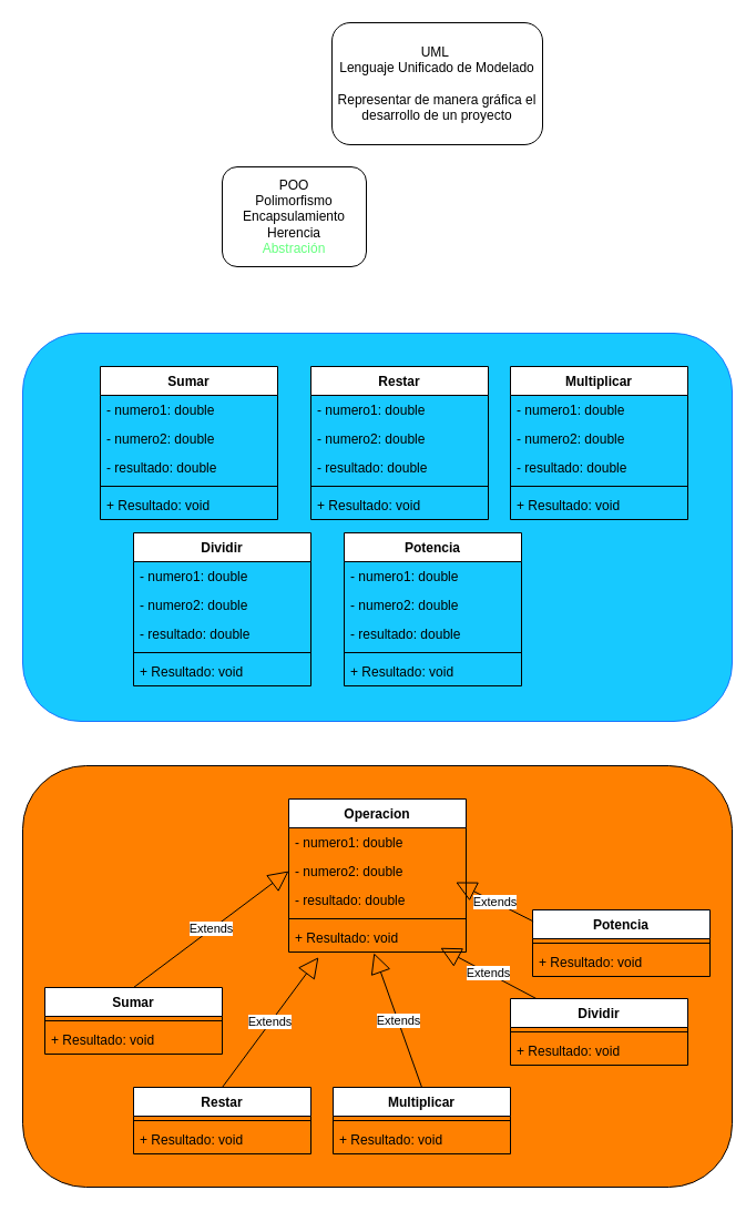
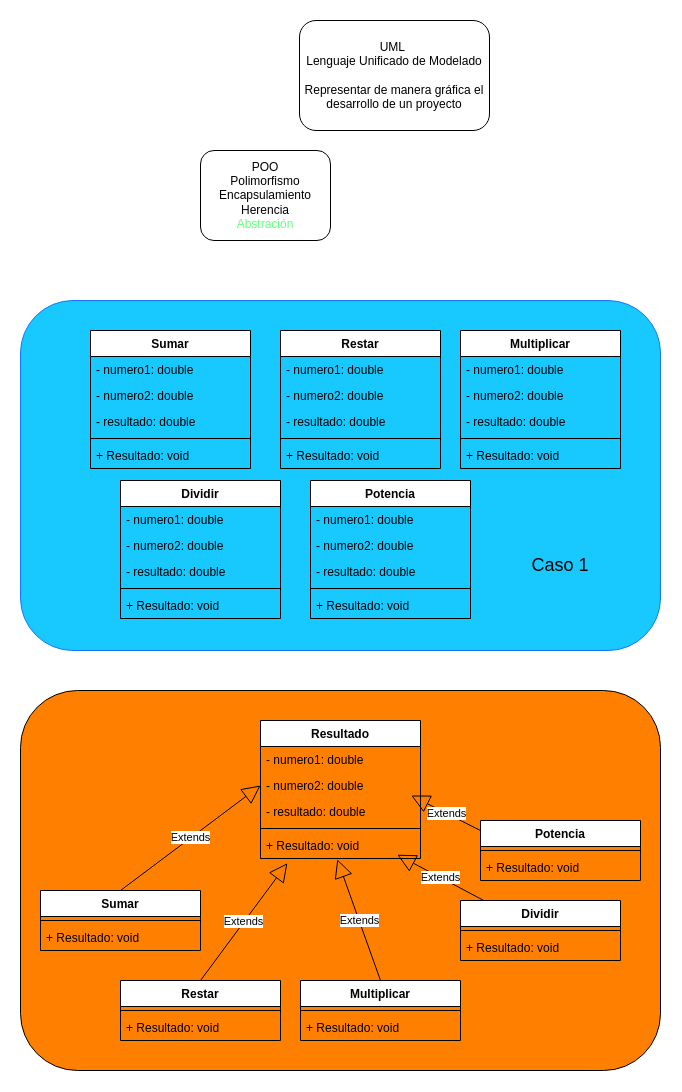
  <mxCell id="0" />
  <mxCell id="1" parent="0" />
  <mxCell id="2" value="" style="rounded=1;whiteSpace=wrap;html=1;fillColor=#FF8000;" vertex="1" parent="1"><mxGeometry x="20" y="690" width="640" height="380" as="geometry" /></mxCell>
  <mxCell id="3" value="" style="rounded=1;whiteSpace=wrap;html=1;strokeColor=#1975FF;fillColor=#17C9FF;" vertex="1" parent="1"><mxGeometry x="20" y="300" width="640" height="350" as="geometry" /></mxCell>
  <mxCell id="4" value="UML&amp;nbsp;&lt;br&gt;Lenguaje Unificado de Modelado&lt;br&gt;&lt;br&gt;Representar de manera gráfica el desarrollo de un proyecto" style="rounded=1;whiteSpace=wrap;html=1;" vertex="1" parent="1"><mxGeometry x="299" y="20" width="190" height="110" as="geometry" /></mxCell>
  <mxCell id="5" value="POO&lt;br&gt;Polimorfismo&lt;br&gt;Encapsulamiento&lt;br&gt;Herencia&lt;br&gt;&lt;font color=&quot;#63ff7d&quot;&gt;Abstración&lt;/font&gt;" style="rounded=1;whiteSpace=wrap;html=1;" vertex="1" parent="1"><mxGeometry x="200" y="150" width="130" height="90" as="geometry" /></mxCell>
  <mxCell id="6" value="Sumar" style="swimlane;fontStyle=1;align=center;verticalAlign=top;childLayout=stackLayout;horizontal=1;startSize=26;horizontalStack=0;resizeParent=1;resizeParentMax=0;resizeLast=0;collapsible=1;marginBottom=0;whiteSpace=wrap;html=1;" vertex="1" parent="1"><mxGeometry x="90" y="330" width="160" height="138" as="geometry" /></mxCell>
  <mxCell id="7" value="- numero1: double" style="text;strokeColor=none;fillColor=none;align=left;verticalAlign=top;spacingLeft=4;spacingRight=4;overflow=hidden;rotatable=0;points=[[0,0.5],[1,0.5]];portConstraint=eastwest;whiteSpace=wrap;html=1;" vertex="1" parent="6"><mxGeometry y="26" width="160" height="26" as="geometry" /></mxCell>
  <mxCell id="8" value="- numero2: double" style="text;strokeColor=none;fillColor=none;align=left;verticalAlign=top;spacingLeft=4;spacingRight=4;overflow=hidden;rotatable=0;points=[[0,0.5],[1,0.5]];portConstraint=eastwest;whiteSpace=wrap;html=1;" vertex="1" parent="6"><mxGeometry y="52" width="160" height="26" as="geometry" /></mxCell>
  <mxCell id="9" value="- resultado: double" style="text;strokeColor=none;fillColor=none;align=left;verticalAlign=top;spacingLeft=4;spacingRight=4;overflow=hidden;rotatable=0;points=[[0,0.5],[1,0.5]];portConstraint=eastwest;whiteSpace=wrap;html=1;" vertex="1" parent="6"><mxGeometry y="78" width="160" height="26" as="geometry" /></mxCell>
  <mxCell id="10" value="" style="line;strokeWidth=1;fillColor=none;align=left;verticalAlign=middle;spacingTop=-1;spacingLeft=3;spacingRight=3;rotatable=0;labelPosition=right;points=[];portConstraint=eastwest;strokeColor=inherit;" vertex="1" parent="6"><mxGeometry y="104" width="160" height="8" as="geometry" /></mxCell>
  <mxCell id="11" value="+ Resultado: void" style="text;strokeColor=none;fillColor=none;align=left;verticalAlign=top;spacingLeft=4;spacingRight=4;overflow=hidden;rotatable=0;points=[[0,0.5],[1,0.5]];portConstraint=eastwest;whiteSpace=wrap;html=1;" vertex="1" parent="6"><mxGeometry y="112" width="160" height="26" as="geometry" /></mxCell>
  <mxCell id="12" value="Restar" style="swimlane;fontStyle=1;align=center;verticalAlign=top;childLayout=stackLayout;horizontal=1;startSize=26;horizontalStack=0;resizeParent=1;resizeParentMax=0;resizeLast=0;collapsible=1;marginBottom=0;whiteSpace=wrap;html=1;" vertex="1" parent="1"><mxGeometry x="280" y="330" width="160" height="138" as="geometry" /></mxCell>
  <mxCell id="13" value="- numero1: double" style="text;strokeColor=none;fillColor=none;align=left;verticalAlign=top;spacingLeft=4;spacingRight=4;overflow=hidden;rotatable=0;points=[[0,0.5],[1,0.5]];portConstraint=eastwest;whiteSpace=wrap;html=1;" vertex="1" parent="12"><mxGeometry y="26" width="160" height="26" as="geometry" /></mxCell>
  <mxCell id="14" value="- numero2: double" style="text;strokeColor=none;fillColor=none;align=left;verticalAlign=top;spacingLeft=4;spacingRight=4;overflow=hidden;rotatable=0;points=[[0,0.5],[1,0.5]];portConstraint=eastwest;whiteSpace=wrap;html=1;" vertex="1" parent="12"><mxGeometry y="52" width="160" height="26" as="geometry" /></mxCell>
  <mxCell id="15" value="- resultado: double" style="text;strokeColor=none;fillColor=none;align=left;verticalAlign=top;spacingLeft=4;spacingRight=4;overflow=hidden;rotatable=0;points=[[0,0.5],[1,0.5]];portConstraint=eastwest;whiteSpace=wrap;html=1;" vertex="1" parent="12"><mxGeometry y="78" width="160" height="26" as="geometry" /></mxCell>
  <mxCell id="16" value="" style="line;strokeWidth=1;fillColor=none;align=left;verticalAlign=middle;spacingTop=-1;spacingLeft=3;spacingRight=3;rotatable=0;labelPosition=right;points=[];portConstraint=eastwest;strokeColor=inherit;" vertex="1" parent="12"><mxGeometry y="104" width="160" height="8" as="geometry" /></mxCell>
  <mxCell id="17" value="+ Resultado: void" style="text;strokeColor=none;fillColor=none;align=left;verticalAlign=top;spacingLeft=4;spacingRight=4;overflow=hidden;rotatable=0;points=[[0,0.5],[1,0.5]];portConstraint=eastwest;whiteSpace=wrap;html=1;" vertex="1" parent="12"><mxGeometry y="112" width="160" height="26" as="geometry" /></mxCell>
  <mxCell id="18" value="Multiplicar" style="swimlane;fontStyle=1;align=center;verticalAlign=top;childLayout=stackLayout;horizontal=1;startSize=26;horizontalStack=0;resizeParent=1;resizeParentMax=0;resizeLast=0;collapsible=1;marginBottom=0;whiteSpace=wrap;html=1;" vertex="1" parent="1"><mxGeometry x="460" y="330" width="160" height="138" as="geometry" /></mxCell>
  <mxCell id="19" value="- numero1: double" style="text;strokeColor=none;fillColor=none;align=left;verticalAlign=top;spacingLeft=4;spacingRight=4;overflow=hidden;rotatable=0;points=[[0,0.5],[1,0.5]];portConstraint=eastwest;whiteSpace=wrap;html=1;" vertex="1" parent="18"><mxGeometry y="26" width="160" height="26" as="geometry" /></mxCell>
  <mxCell id="20" value="- numero2: double" style="text;strokeColor=none;fillColor=none;align=left;verticalAlign=top;spacingLeft=4;spacingRight=4;overflow=hidden;rotatable=0;points=[[0,0.5],[1,0.5]];portConstraint=eastwest;whiteSpace=wrap;html=1;" vertex="1" parent="18"><mxGeometry y="52" width="160" height="26" as="geometry" /></mxCell>
  <mxCell id="21" value="- resultado: double" style="text;strokeColor=none;fillColor=none;align=left;verticalAlign=top;spacingLeft=4;spacingRight=4;overflow=hidden;rotatable=0;points=[[0,0.5],[1,0.5]];portConstraint=eastwest;whiteSpace=wrap;html=1;" vertex="1" parent="18"><mxGeometry y="78" width="160" height="26" as="geometry" /></mxCell>
  <mxCell id="22" value="" style="line;strokeWidth=1;fillColor=none;align=left;verticalAlign=middle;spacingTop=-1;spacingLeft=3;spacingRight=3;rotatable=0;labelPosition=right;points=[];portConstraint=eastwest;strokeColor=inherit;" vertex="1" parent="18"><mxGeometry y="104" width="160" height="8" as="geometry" /></mxCell>
  <mxCell id="23" value="+ Resultado: void" style="text;strokeColor=none;fillColor=none;align=left;verticalAlign=top;spacingLeft=4;spacingRight=4;overflow=hidden;rotatable=0;points=[[0,0.5],[1,0.5]];portConstraint=eastwest;whiteSpace=wrap;html=1;" vertex="1" parent="18"><mxGeometry y="112" width="160" height="26" as="geometry" /></mxCell>
  <mxCell id="24" value="Dividir" style="swimlane;fontStyle=1;align=center;verticalAlign=top;childLayout=stackLayout;horizontal=1;startSize=26;horizontalStack=0;resizeParent=1;resizeParentMax=0;resizeLast=0;collapsible=1;marginBottom=0;whiteSpace=wrap;html=1;" vertex="1" parent="1"><mxGeometry x="120" y="480" width="160" height="138" as="geometry" /></mxCell>
  <mxCell id="25" value="- numero1: double" style="text;strokeColor=none;fillColor=none;align=left;verticalAlign=top;spacingLeft=4;spacingRight=4;overflow=hidden;rotatable=0;points=[[0,0.5],[1,0.5]];portConstraint=eastwest;whiteSpace=wrap;html=1;" vertex="1" parent="24"><mxGeometry y="26" width="160" height="26" as="geometry" /></mxCell>
  <mxCell id="26" value="- numero2: double" style="text;strokeColor=none;fillColor=none;align=left;verticalAlign=top;spacingLeft=4;spacingRight=4;overflow=hidden;rotatable=0;points=[[0,0.5],[1,0.5]];portConstraint=eastwest;whiteSpace=wrap;html=1;" vertex="1" parent="24"><mxGeometry y="52" width="160" height="26" as="geometry" /></mxCell>
  <mxCell id="27" value="- resultado: double" style="text;strokeColor=none;fillColor=none;align=left;verticalAlign=top;spacingLeft=4;spacingRight=4;overflow=hidden;rotatable=0;points=[[0,0.5],[1,0.5]];portConstraint=eastwest;whiteSpace=wrap;html=1;" vertex="1" parent="24"><mxGeometry y="78" width="160" height="26" as="geometry" /></mxCell>
  <mxCell id="28" value="" style="line;strokeWidth=1;fillColor=none;align=left;verticalAlign=middle;spacingTop=-1;spacingLeft=3;spacingRight=3;rotatable=0;labelPosition=right;points=[];portConstraint=eastwest;strokeColor=inherit;" vertex="1" parent="24"><mxGeometry y="104" width="160" height="8" as="geometry" /></mxCell>
  <mxCell id="29" value="+ Resultado: void" style="text;strokeColor=none;fillColor=none;align=left;verticalAlign=top;spacingLeft=4;spacingRight=4;overflow=hidden;rotatable=0;points=[[0,0.5],[1,0.5]];portConstraint=eastwest;whiteSpace=wrap;html=1;" vertex="1" parent="24"><mxGeometry y="112" width="160" height="26" as="geometry" /></mxCell>
  <mxCell id="30" value="Potencia" style="swimlane;fontStyle=1;align=center;verticalAlign=top;childLayout=stackLayout;horizontal=1;startSize=26;horizontalStack=0;resizeParent=1;resizeParentMax=0;resizeLast=0;collapsible=1;marginBottom=0;whiteSpace=wrap;html=1;" vertex="1" parent="1"><mxGeometry x="310" y="480" width="160" height="138" as="geometry" /></mxCell>
  <mxCell id="31" value="- numero1: double" style="text;strokeColor=none;fillColor=none;align=left;verticalAlign=top;spacingLeft=4;spacingRight=4;overflow=hidden;rotatable=0;points=[[0,0.5],[1,0.5]];portConstraint=eastwest;whiteSpace=wrap;html=1;" vertex="1" parent="30"><mxGeometry y="26" width="160" height="26" as="geometry" /></mxCell>
  <mxCell id="32" value="- numero2: double" style="text;strokeColor=none;fillColor=none;align=left;verticalAlign=top;spacingLeft=4;spacingRight=4;overflow=hidden;rotatable=0;points=[[0,0.5],[1,0.5]];portConstraint=eastwest;whiteSpace=wrap;html=1;" vertex="1" parent="30"><mxGeometry y="52" width="160" height="26" as="geometry" /></mxCell>
  <mxCell id="33" value="- resultado: double" style="text;strokeColor=none;fillColor=none;align=left;verticalAlign=top;spacingLeft=4;spacingRight=4;overflow=hidden;rotatable=0;points=[[0,0.5],[1,0.5]];portConstraint=eastwest;whiteSpace=wrap;html=1;" vertex="1" parent="30"><mxGeometry y="78" width="160" height="26" as="geometry" /></mxCell>
  <mxCell id="34" value="" style="line;strokeWidth=1;fillColor=none;align=left;verticalAlign=middle;spacingTop=-1;spacingLeft=3;spacingRight=3;rotatable=0;labelPosition=right;points=[];portConstraint=eastwest;strokeColor=inherit;" vertex="1" parent="30"><mxGeometry y="104" width="160" height="8" as="geometry" /></mxCell>
  <mxCell id="35" value="+ Resultado: void" style="text;strokeColor=none;fillColor=none;align=left;verticalAlign=top;spacingLeft=4;spacingRight=4;overflow=hidden;rotatable=0;points=[[0,0.5],[1,0.5]];portConstraint=eastwest;whiteSpace=wrap;html=1;" vertex="1" parent="30"><mxGeometry y="112" width="160" height="26" as="geometry" /></mxCell>
- <mxCell id="37" value="Operacion" style="swimlane;fontStyle=1;align=center;verticalAlign=top;childLayout=stackLayout;horizontal=1;startSize=26;horizontalStack=0;resizeParent=1;resizeParentMax=0;resizeLast=0;collapsible=1;marginBottom=0;whiteSpace=wrap;html=1;" vertex="1" parent="1"><mxGeometry x="260" y="720" width="160" height="138" as="geometry" /></mxCell>
+ <mxCell id="36" value="&lt;font style=&quot;font-size: 18px;&quot;&gt;Caso 1&lt;/font&gt;" style="text;html=1;strokeColor=none;fillColor=none;align=center;verticalAlign=middle;whiteSpace=wrap;rounded=0;" vertex="1" parent="1"><mxGeometry x="530" y="550" width="60" height="30" as="geometry" /></mxCell>
+ <mxCell id="37" value="Resultado" style="swimlane;fontStyle=1;align=center;verticalAlign=top;childLayout=stackLayout;horizontal=1;startSize=26;horizontalStack=0;resizeParent=1;resizeParentMax=0;resizeLast=0;collapsible=1;marginBottom=0;whiteSpace=wrap;html=1;" vertex="1" parent="1"><mxGeometry x="260" y="720" width="160" height="138" as="geometry" /></mxCell>
  <mxCell id="38" value="- numero1: double" style="text;strokeColor=none;fillColor=none;align=left;verticalAlign=top;spacingLeft=4;spacingRight=4;overflow=hidden;rotatable=0;points=[[0,0.5],[1,0.5]];portConstraint=eastwest;whiteSpace=wrap;html=1;" vertex="1" parent="37"><mxGeometry y="26" width="160" height="26" as="geometry" /></mxCell>
  <mxCell id="39" value="- numero2: double" style="text;strokeColor=none;fillColor=none;align=left;verticalAlign=top;spacingLeft=4;spacingRight=4;overflow=hidden;rotatable=0;points=[[0,0.5],[1,0.5]];portConstraint=eastwest;whiteSpace=wrap;html=1;" vertex="1" parent="37"><mxGeometry y="52" width="160" height="26" as="geometry" /></mxCell>
  <mxCell id="40" value="- resultado: double" style="text;strokeColor=none;fillColor=none;align=left;verticalAlign=top;spacingLeft=4;spacingRight=4;overflow=hidden;rotatable=0;points=[[0,0.5],[1,0.5]];portConstraint=eastwest;whiteSpace=wrap;html=1;" vertex="1" parent="37"><mxGeometry y="78" width="160" height="26" as="geometry" /></mxCell>
  <mxCell id="41" value="" style="line;strokeWidth=1;fillColor=none;align=left;verticalAlign=middle;spacingTop=-1;spacingLeft=3;spacingRight=3;rotatable=0;labelPosition=right;points=[];portConstraint=eastwest;strokeColor=inherit;" vertex="1" parent="37"><mxGeometry y="104" width="160" height="8" as="geometry" /></mxCell>
  <mxCell id="42" value="+ Resultado: void" style="text;strokeColor=none;fillColor=none;align=left;verticalAlign=top;spacingLeft=4;spacingRight=4;overflow=hidden;rotatable=0;points=[[0,0.5],[1,0.5]];portConstraint=eastwest;whiteSpace=wrap;html=1;" vertex="1" parent="37"><mxGeometry y="112" width="160" height="26" as="geometry" /></mxCell>
  <mxCell id="43" value="Sumar" style="swimlane;fontStyle=1;align=center;verticalAlign=top;childLayout=stackLayout;horizontal=1;startSize=26;horizontalStack=0;resizeParent=1;resizeParentMax=0;resizeLast=0;collapsible=1;marginBottom=0;whiteSpace=wrap;html=1;" vertex="1" parent="1"><mxGeometry x="40" y="890" width="160" height="60" as="geometry" /></mxCell>
  <mxCell id="44" value="" style="line;strokeWidth=1;fillColor=none;align=left;verticalAlign=middle;spacingTop=-1;spacingLeft=3;spacingRight=3;rotatable=0;labelPosition=right;points=[];portConstraint=eastwest;strokeColor=inherit;" vertex="1" parent="43"><mxGeometry y="26" width="160" height="8" as="geometry" /></mxCell>
  <mxCell id="45" value="+ Resultado: void" style="text;strokeColor=none;fillColor=none;align=left;verticalAlign=top;spacingLeft=4;spacingRight=4;overflow=hidden;rotatable=0;points=[[0,0.5],[1,0.5]];portConstraint=eastwest;whiteSpace=wrap;html=1;" vertex="1" parent="43"><mxGeometry y="34" width="160" height="26" as="geometry" /></mxCell>
  <mxCell id="46" value="Extends" style="endArrow=block;endSize=16;endFill=0;html=1;rounded=0;entryX=0;entryY=0.5;entryDx=0;entryDy=0;exitX=0.5;exitY=0;exitDx=0;exitDy=0;" edge="1" parent="1" source="43" target="39"><mxGeometry width="160" relative="1" as="geometry"><mxPoint x="260" y="860" as="sourcePoint" /><mxPoint x="420" y="860" as="targetPoint" /></mxGeometry></mxCell>
  <mxCell id="47" value="Restar" style="swimlane;fontStyle=1;align=center;verticalAlign=top;childLayout=stackLayout;horizontal=1;startSize=26;horizontalStack=0;resizeParent=1;resizeParentMax=0;resizeLast=0;collapsible=1;marginBottom=0;whiteSpace=wrap;html=1;" vertex="1" parent="1"><mxGeometry x="120" y="980" width="160" height="60" as="geometry" /></mxCell>
  <mxCell id="48" value="" style="line;strokeWidth=1;fillColor=none;align=left;verticalAlign=middle;spacingTop=-1;spacingLeft=3;spacingRight=3;rotatable=0;labelPosition=right;points=[];portConstraint=eastwest;strokeColor=inherit;" vertex="1" parent="47"><mxGeometry y="26" width="160" height="8" as="geometry" /></mxCell>
  <mxCell id="49" value="+ Resultado: void" style="text;strokeColor=none;fillColor=none;align=left;verticalAlign=top;spacingLeft=4;spacingRight=4;overflow=hidden;rotatable=0;points=[[0,0.5],[1,0.5]];portConstraint=eastwest;whiteSpace=wrap;html=1;" vertex="1" parent="47"><mxGeometry y="34" width="160" height="26" as="geometry" /></mxCell>
  <mxCell id="50" value="Extends" style="endArrow=block;endSize=16;endFill=0;html=1;rounded=0;exitX=0.5;exitY=0;exitDx=0;exitDy=0;entryX=0.168;entryY=1.18;entryDx=0;entryDy=0;entryPerimeter=0;" edge="1" parent="1" source="47" target="42"><mxGeometry width="160" relative="1" as="geometry"><mxPoint x="260" y="900" as="sourcePoint" /><mxPoint x="420" y="900" as="targetPoint" /></mxGeometry></mxCell>
  <mxCell id="51" value="Multiplicar" style="swimlane;fontStyle=1;align=center;verticalAlign=top;childLayout=stackLayout;horizontal=1;startSize=26;horizontalStack=0;resizeParent=1;resizeParentMax=0;resizeLast=0;collapsible=1;marginBottom=0;whiteSpace=wrap;html=1;" vertex="1" parent="1"><mxGeometry x="300" y="980" width="160" height="60" as="geometry" /></mxCell>
  <mxCell id="52" value="" style="line;strokeWidth=1;fillColor=none;align=left;verticalAlign=middle;spacingTop=-1;spacingLeft=3;spacingRight=3;rotatable=0;labelPosition=right;points=[];portConstraint=eastwest;strokeColor=inherit;" vertex="1" parent="51"><mxGeometry y="26" width="160" height="8" as="geometry" /></mxCell>
  <mxCell id="53" value="+ Resultado: void" style="text;strokeColor=none;fillColor=none;align=left;verticalAlign=top;spacingLeft=4;spacingRight=4;overflow=hidden;rotatable=0;points=[[0,0.5],[1,0.5]];portConstraint=eastwest;whiteSpace=wrap;html=1;" vertex="1" parent="51"><mxGeometry y="34" width="160" height="26" as="geometry" /></mxCell>
  <mxCell id="54" value="Extends" style="endArrow=block;endSize=16;endFill=0;html=1;rounded=0;exitX=0.5;exitY=0;exitDx=0;exitDy=0;entryX=0.48;entryY=1.033;entryDx=0;entryDy=0;entryPerimeter=0;" edge="1" parent="1" source="51" target="42"><mxGeometry width="160" relative="1" as="geometry"><mxPoint x="260" y="900" as="sourcePoint" /><mxPoint x="420" y="900" as="targetPoint" /></mxGeometry></mxCell>
  <mxCell id="55" value="Dividir" style="swimlane;fontStyle=1;align=center;verticalAlign=top;childLayout=stackLayout;horizontal=1;startSize=26;horizontalStack=0;resizeParent=1;resizeParentMax=0;resizeLast=0;collapsible=1;marginBottom=0;whiteSpace=wrap;html=1;" vertex="1" parent="1"><mxGeometry x="460" y="900" width="160" height="60" as="geometry" /></mxCell>
  <mxCell id="56" value="" style="line;strokeWidth=1;fillColor=none;align=left;verticalAlign=middle;spacingTop=-1;spacingLeft=3;spacingRight=3;rotatable=0;labelPosition=right;points=[];portConstraint=eastwest;strokeColor=inherit;" vertex="1" parent="55"><mxGeometry y="26" width="160" height="8" as="geometry" /></mxCell>
  <mxCell id="57" value="+ Resultado: void" style="text;strokeColor=none;fillColor=none;align=left;verticalAlign=top;spacingLeft=4;spacingRight=4;overflow=hidden;rotatable=0;points=[[0,0.5],[1,0.5]];portConstraint=eastwest;whiteSpace=wrap;html=1;" vertex="1" parent="55"><mxGeometry y="34" width="160" height="26" as="geometry" /></mxCell>
  <mxCell id="58" value="Extends" style="endArrow=block;endSize=16;endFill=0;html=1;rounded=0;entryX=0.855;entryY=0.855;entryDx=0;entryDy=0;entryPerimeter=0;" edge="1" parent="1" source="55" target="42"><mxGeometry width="160" relative="1" as="geometry"><mxPoint x="260" y="900" as="sourcePoint" /><mxPoint x="420" y="900" as="targetPoint" /></mxGeometry></mxCell>
  <mxCell id="59" value="Potencia" style="swimlane;fontStyle=1;align=center;verticalAlign=top;childLayout=stackLayout;horizontal=1;startSize=26;horizontalStack=0;resizeParent=1;resizeParentMax=0;resizeLast=0;collapsible=1;marginBottom=0;whiteSpace=wrap;html=1;" vertex="1" parent="1"><mxGeometry x="480" y="820" width="160" height="60" as="geometry" /></mxCell>
  <mxCell id="60" value="" style="line;strokeWidth=1;fillColor=none;align=left;verticalAlign=middle;spacingTop=-1;spacingLeft=3;spacingRight=3;rotatable=0;labelPosition=right;points=[];portConstraint=eastwest;strokeColor=inherit;" vertex="1" parent="59"><mxGeometry y="26" width="160" height="8" as="geometry" /></mxCell>
  <mxCell id="61" value="+ Resultado: void" style="text;strokeColor=none;fillColor=none;align=left;verticalAlign=top;spacingLeft=4;spacingRight=4;overflow=hidden;rotatable=0;points=[[0,0.5],[1,0.5]];portConstraint=eastwest;whiteSpace=wrap;html=1;" vertex="1" parent="59"><mxGeometry y="34" width="160" height="26" as="geometry" /></mxCell>
  <mxCell id="62" value="Extends" style="endArrow=block;endSize=16;endFill=0;html=1;rounded=0;exitX=0.004;exitY=0.173;exitDx=0;exitDy=0;exitPerimeter=0;entryX=0.942;entryY=-0.115;entryDx=0;entryDy=0;entryPerimeter=0;" edge="1" parent="1" source="59" target="40"><mxGeometry width="160" relative="1" as="geometry"><mxPoint x="260" y="900" as="sourcePoint" /><mxPoint x="420" y="900" as="targetPoint" /></mxGeometry></mxCell>
